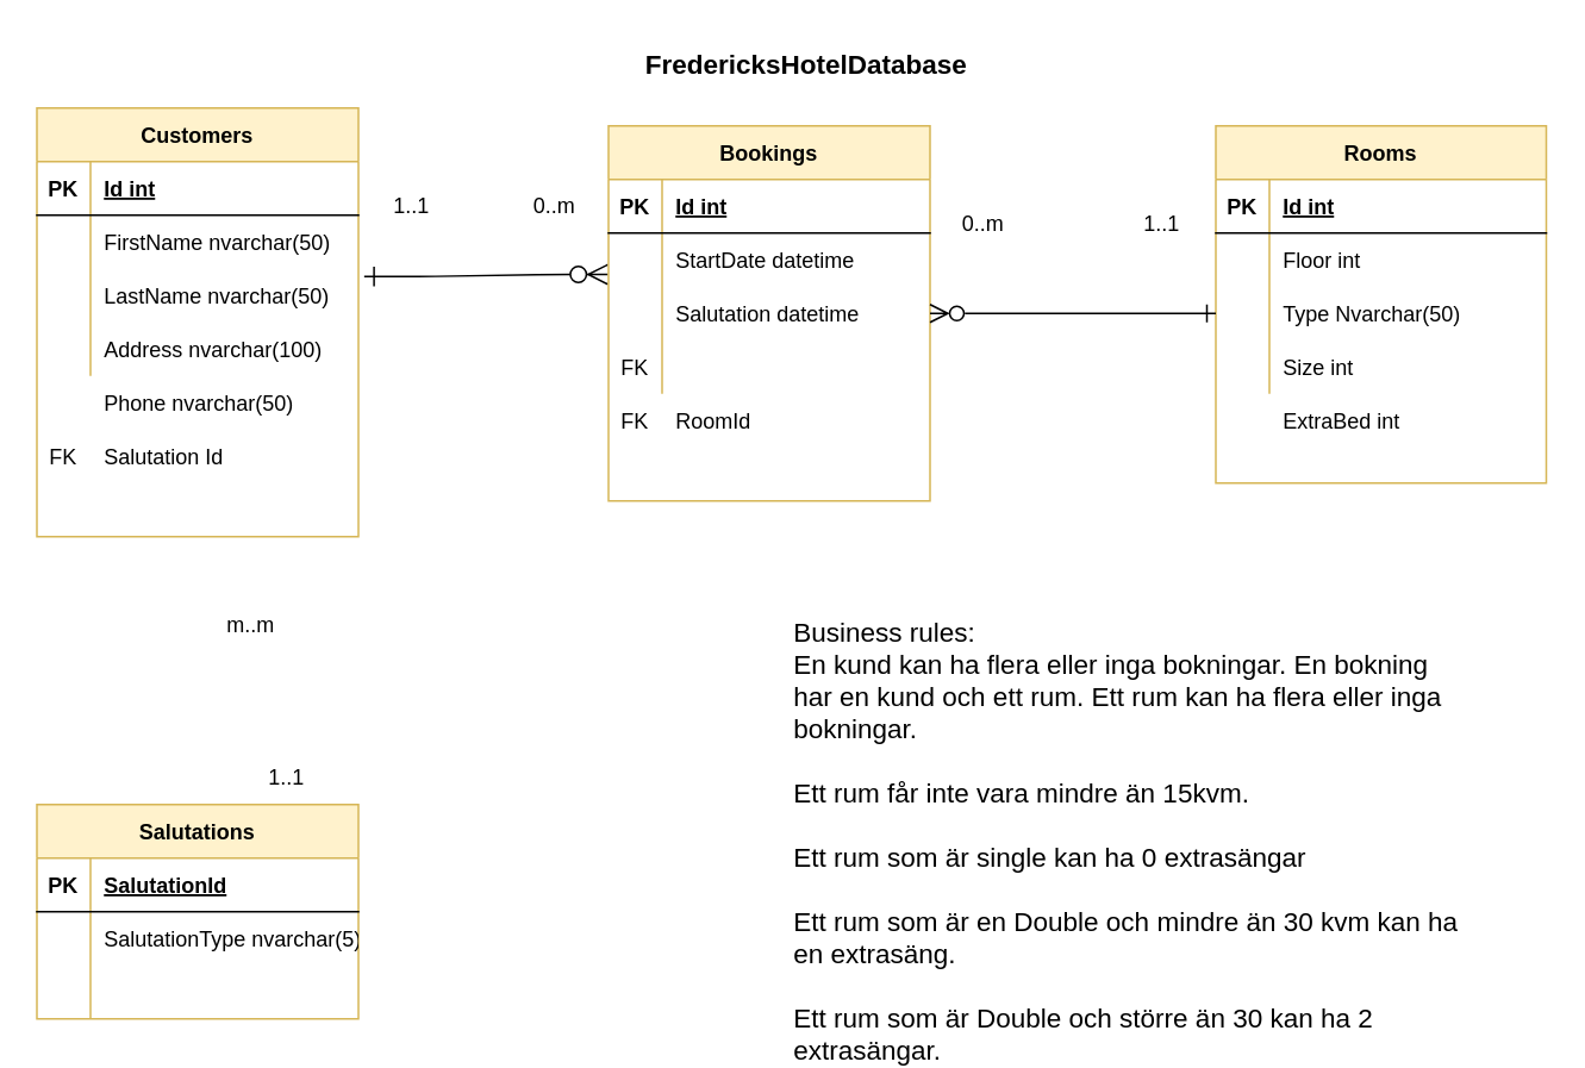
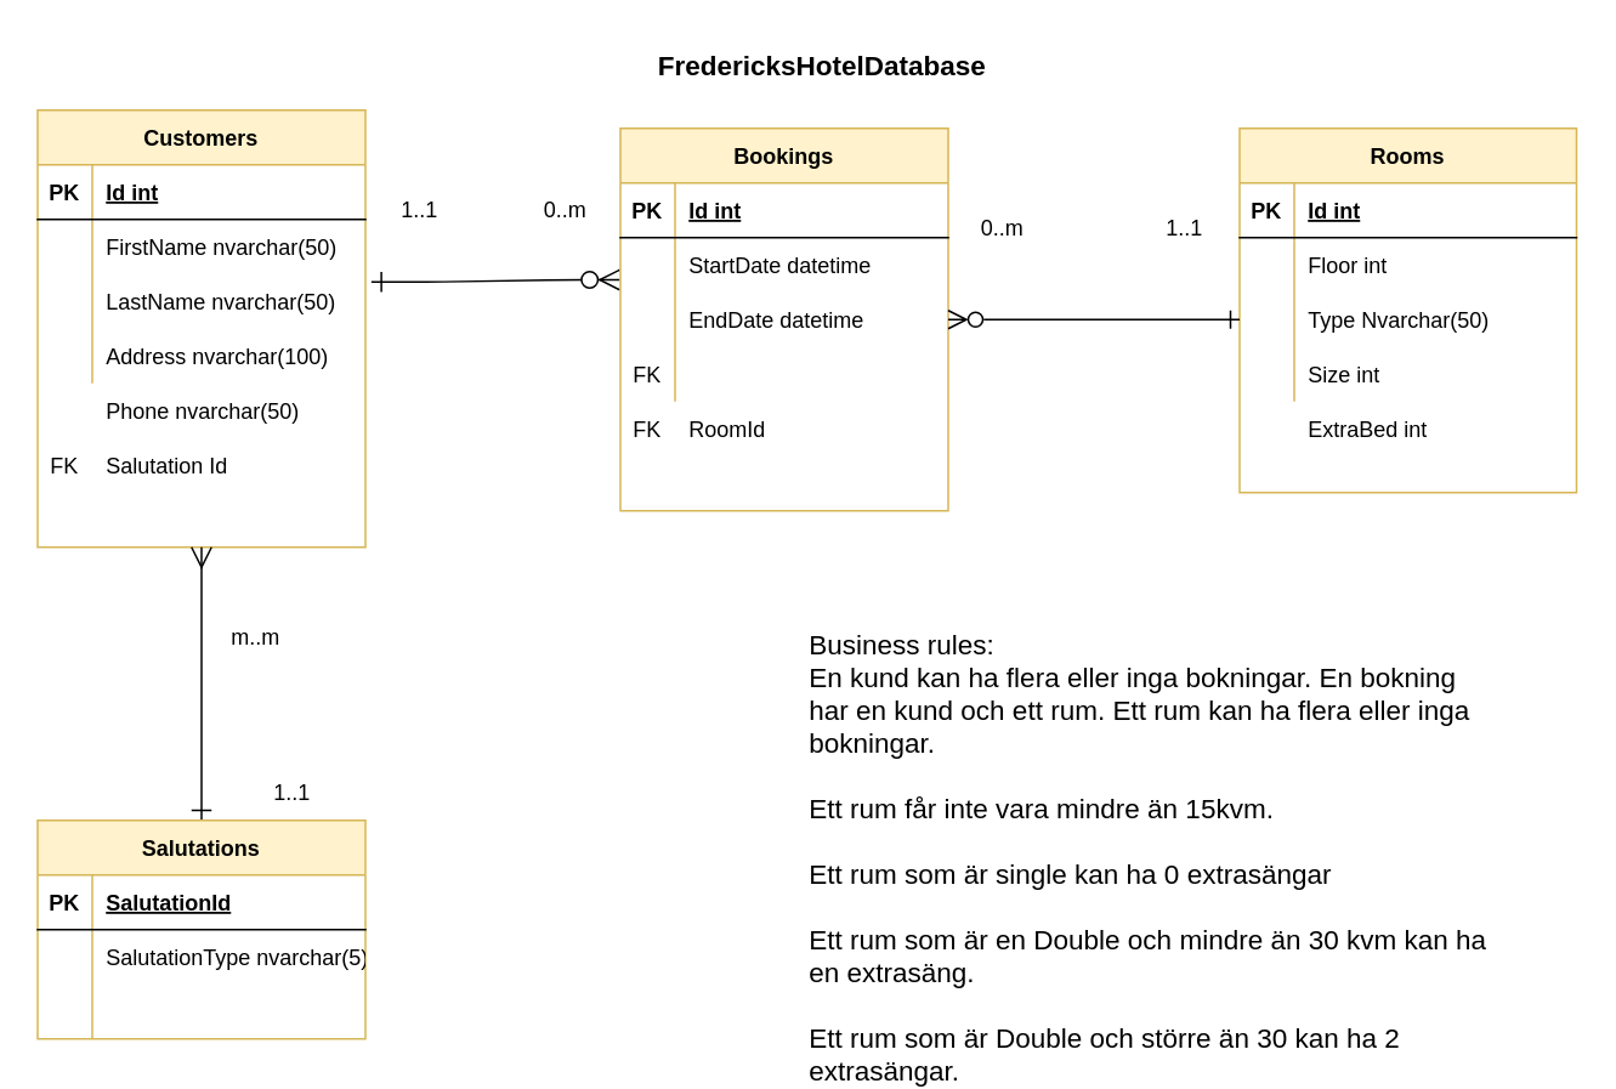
  <mxCell id="0" />
  <mxCell id="1" parent="0" />
  <mxCell id="2" value="" style="edgeStyle=entityRelationEdgeStyle;endArrow=ERzeroToMany;startArrow=ERone;endFill=1;startFill=0;exitX=1.018;exitY=0.147;exitDx=0;exitDy=0;exitPerimeter=0;entryX=-0.002;entryY=0.773;entryDx=0;entryDy=0;entryPerimeter=0;endSize=9;startSize=9;" parent="1" source="10" target="20" edge="1"><mxGeometry width="100" height="100" relative="1" as="geometry"><mxPoint x="240" y="160" as="sourcePoint" /><mxPoint x="320" y="60" as="targetPoint" /></mxGeometry></mxCell>
  <mxCell id="3" value="Customers" style="shape=table;startSize=30;container=1;collapsible=1;childLayout=tableLayout;fixedRows=1;rowLines=0;fontStyle=1;align=center;resizeLast=1;fillColor=#fff2cc;strokeColor=#d6b656;" parent="1" vertex="1"><mxGeometry x="20" y="60" width="180" height="240" as="geometry" /></mxCell>
  <mxCell id="4" value="" style="shape=tableRow;horizontal=0;startSize=0;swimlaneHead=0;swimlaneBody=0;fillColor=none;collapsible=0;dropTarget=0;points=[[0,0.5],[1,0.5]];portConstraint=eastwest;top=0;left=0;right=0;bottom=1;" parent="3" vertex="1"><mxGeometry y="30" width="180" height="30" as="geometry" /></mxCell>
  <mxCell id="5" value="PK" style="shape=partialRectangle;connectable=0;fillColor=none;top=0;left=0;bottom=0;right=0;fontStyle=1;overflow=hidden;" parent="4" vertex="1"><mxGeometry width="30" height="30" as="geometry"><mxRectangle width="30" height="30" as="alternateBounds" /></mxGeometry></mxCell>
  <mxCell id="6" value="Id int" style="shape=partialRectangle;connectable=0;fillColor=none;top=0;left=0;bottom=0;right=0;align=left;spacingLeft=6;fontStyle=5;overflow=hidden;" parent="4" vertex="1"><mxGeometry x="30" width="150" height="30" as="geometry"><mxRectangle width="150" height="30" as="alternateBounds" /></mxGeometry></mxCell>
  <mxCell id="7" value="" style="shape=tableRow;horizontal=0;startSize=0;swimlaneHead=0;swimlaneBody=0;fillColor=none;collapsible=0;dropTarget=0;points=[[0,0.5],[1,0.5]];portConstraint=eastwest;top=0;left=0;right=0;bottom=0;" parent="3" vertex="1"><mxGeometry y="60" width="180" height="30" as="geometry" /></mxCell>
  <mxCell id="8" value="" style="shape=partialRectangle;connectable=0;fillColor=none;top=0;left=0;bottom=0;right=0;editable=1;overflow=hidden;" parent="7" vertex="1"><mxGeometry width="30" height="30" as="geometry"><mxRectangle width="30" height="30" as="alternateBounds" /></mxGeometry></mxCell>
  <mxCell id="9" value="FirstName nvarchar(50)" style="shape=partialRectangle;connectable=0;fillColor=none;top=0;left=0;bottom=0;right=0;align=left;spacingLeft=6;overflow=hidden;" parent="7" vertex="1"><mxGeometry x="30" width="150" height="30" as="geometry"><mxRectangle width="150" height="30" as="alternateBounds" /></mxGeometry></mxCell>
  <mxCell id="10" value="" style="shape=tableRow;horizontal=0;startSize=0;swimlaneHead=0;swimlaneBody=0;fillColor=none;collapsible=0;dropTarget=0;points=[[0,0.5],[1,0.5]];portConstraint=eastwest;top=0;left=0;right=0;bottom=0;" parent="3" vertex="1"><mxGeometry y="90" width="180" height="30" as="geometry" /></mxCell>
  <mxCell id="11" value="" style="shape=partialRectangle;connectable=0;fillColor=none;top=0;left=0;bottom=0;right=0;editable=1;overflow=hidden;" parent="10" vertex="1"><mxGeometry width="30" height="30" as="geometry"><mxRectangle width="30" height="30" as="alternateBounds" /></mxGeometry></mxCell>
  <mxCell id="12" value="LastName nvarchar(50)" style="shape=partialRectangle;connectable=0;fillColor=none;top=0;left=0;bottom=0;right=0;align=left;spacingLeft=6;overflow=hidden;" parent="10" vertex="1"><mxGeometry x="30" width="150" height="30" as="geometry"><mxRectangle width="150" height="30" as="alternateBounds" /></mxGeometry></mxCell>
  <mxCell id="13" value="" style="shape=tableRow;horizontal=0;startSize=0;swimlaneHead=0;swimlaneBody=0;fillColor=none;collapsible=0;dropTarget=0;points=[[0,0.5],[1,0.5]];portConstraint=eastwest;top=0;left=0;right=0;bottom=0;" parent="3" vertex="1"><mxGeometry y="120" width="180" height="30" as="geometry" /></mxCell>
  <mxCell id="14" value="" style="shape=partialRectangle;connectable=0;fillColor=none;top=0;left=0;bottom=0;right=0;editable=1;overflow=hidden;" parent="13" vertex="1"><mxGeometry width="30" height="30" as="geometry"><mxRectangle width="30" height="30" as="alternateBounds" /></mxGeometry></mxCell>
  <mxCell id="15" value="Address nvarchar(100)" style="shape=partialRectangle;connectable=0;fillColor=none;top=0;left=0;bottom=0;right=0;align=left;spacingLeft=6;overflow=hidden;" parent="13" vertex="1"><mxGeometry x="30" width="150" height="30" as="geometry"><mxRectangle width="150" height="30" as="alternateBounds" /></mxGeometry></mxCell>
  <mxCell id="16" value="Bookings" style="shape=table;startSize=30;container=1;collapsible=1;childLayout=tableLayout;fixedRows=1;rowLines=0;fontStyle=1;align=center;resizeLast=1;fillColor=#fff2cc;strokeColor=#d6b656;" parent="1" vertex="1"><mxGeometry x="340" y="70" width="180" height="210" as="geometry" /></mxCell>
  <mxCell id="17" value="" style="shape=tableRow;horizontal=0;startSize=0;swimlaneHead=0;swimlaneBody=0;fillColor=none;collapsible=0;dropTarget=0;points=[[0,0.5],[1,0.5]];portConstraint=eastwest;top=0;left=0;right=0;bottom=1;" parent="16" vertex="1"><mxGeometry y="30" width="180" height="30" as="geometry" /></mxCell>
  <mxCell id="18" value="PK" style="shape=partialRectangle;connectable=0;fillColor=none;top=0;left=0;bottom=0;right=0;fontStyle=1;overflow=hidden;" parent="17" vertex="1"><mxGeometry width="30" height="30" as="geometry"><mxRectangle width="30" height="30" as="alternateBounds" /></mxGeometry></mxCell>
  <mxCell id="19" value="Id int" style="shape=partialRectangle;connectable=0;fillColor=none;top=0;left=0;bottom=0;right=0;align=left;spacingLeft=6;fontStyle=5;overflow=hidden;" parent="17" vertex="1"><mxGeometry x="30" width="150" height="30" as="geometry"><mxRectangle width="150" height="30" as="alternateBounds" /></mxGeometry></mxCell>
  <mxCell id="20" value="" style="shape=tableRow;horizontal=0;startSize=0;swimlaneHead=0;swimlaneBody=0;fillColor=none;collapsible=0;dropTarget=0;points=[[0,0.5],[1,0.5]];portConstraint=eastwest;top=0;left=0;right=0;bottom=0;" parent="16" vertex="1"><mxGeometry y="60" width="180" height="30" as="geometry" /></mxCell>
  <mxCell id="21" value="" style="shape=partialRectangle;connectable=0;fillColor=none;top=0;left=0;bottom=0;right=0;editable=1;overflow=hidden;" parent="20" vertex="1"><mxGeometry width="30" height="30" as="geometry"><mxRectangle width="30" height="30" as="alternateBounds" /></mxGeometry></mxCell>
  <mxCell id="22" value="StartDate datetime" style="shape=partialRectangle;connectable=0;fillColor=none;top=0;left=0;bottom=0;right=0;align=left;spacingLeft=6;overflow=hidden;" parent="20" vertex="1"><mxGeometry x="30" width="150" height="30" as="geometry"><mxRectangle width="150" height="30" as="alternateBounds" /></mxGeometry></mxCell>
  <mxCell id="23" value="" style="shape=tableRow;horizontal=0;startSize=0;swimlaneHead=0;swimlaneBody=0;fillColor=none;collapsible=0;dropTarget=0;points=[[0,0.5],[1,0.5]];portConstraint=eastwest;top=0;left=0;right=0;bottom=0;" parent="16" vertex="1"><mxGeometry y="90" width="180" height="30" as="geometry" /></mxCell>
  <mxCell id="24" value="" style="shape=partialRectangle;connectable=0;fillColor=none;top=0;left=0;bottom=0;right=0;editable=1;overflow=hidden;" parent="23" vertex="1"><mxGeometry width="30" height="30" as="geometry"><mxRectangle width="30" height="30" as="alternateBounds" /></mxGeometry></mxCell>
- <mxCell id="25" value="Salutation datetime" style="shape=partialRectangle;connectable=0;fillColor=none;top=0;left=0;bottom=0;right=0;align=left;spacingLeft=6;overflow=hidden;" parent="23" vertex="1"><mxGeometry x="30" width="150" height="30" as="geometry"><mxRectangle width="150" height="30" as="alternateBounds" /></mxGeometry></mxCell>
+ <mxCell id="25" value="EndDate datetime" style="shape=partialRectangle;connectable=0;fillColor=none;top=0;left=0;bottom=0;right=0;align=left;spacingLeft=6;overflow=hidden;" parent="23" vertex="1"><mxGeometry x="30" width="150" height="30" as="geometry"><mxRectangle width="150" height="30" as="alternateBounds" /></mxGeometry></mxCell>
  <mxCell id="26" value="" style="shape=tableRow;horizontal=0;startSize=0;swimlaneHead=0;swimlaneBody=0;fillColor=none;collapsible=0;dropTarget=0;points=[[0,0.5],[1,0.5]];portConstraint=eastwest;top=0;left=0;right=0;bottom=0;" parent="16" vertex="1"><mxGeometry y="120" width="180" height="30" as="geometry" /></mxCell>
  <mxCell id="27" value="" style="shape=partialRectangle;connectable=0;fillColor=none;top=0;left=0;bottom=0;right=0;editable=1;overflow=hidden;" parent="26" vertex="1"><mxGeometry width="30" height="30" as="geometry"><mxRectangle width="30" height="30" as="alternateBounds" /></mxGeometry></mxCell>
  <mxCell id="28" value="" style="shape=partialRectangle;connectable=0;fillColor=none;top=0;left=0;bottom=0;right=0;align=left;spacingLeft=6;overflow=hidden;" parent="26" vertex="1"><mxGeometry x="30" width="150" height="30" as="geometry"><mxRectangle width="150" height="30" as="alternateBounds" /></mxGeometry></mxCell>
  <mxCell id="29" value="Rooms" style="shape=table;startSize=30;container=1;collapsible=1;childLayout=tableLayout;fixedRows=1;rowLines=0;fontStyle=1;align=center;resizeLast=1;fillColor=#fff2cc;strokeColor=#d6b656;rounded=0;" parent="1" vertex="1"><mxGeometry x="680" y="70" width="185" height="200" as="geometry" /></mxCell>
  <mxCell id="30" value="" style="shape=tableRow;horizontal=0;startSize=0;swimlaneHead=0;swimlaneBody=0;fillColor=none;collapsible=0;dropTarget=0;points=[[0,0.5],[1,0.5]];portConstraint=eastwest;top=0;left=0;right=0;bottom=1;" parent="29" vertex="1"><mxGeometry y="30" width="185" height="30" as="geometry" /></mxCell>
  <mxCell id="31" value="PK" style="shape=partialRectangle;connectable=0;fillColor=none;top=0;left=0;bottom=0;right=0;fontStyle=1;overflow=hidden;" parent="30" vertex="1"><mxGeometry width="30" height="30" as="geometry"><mxRectangle width="30" height="30" as="alternateBounds" /></mxGeometry></mxCell>
  <mxCell id="32" value="Id int" style="shape=partialRectangle;connectable=0;fillColor=none;top=0;left=0;bottom=0;right=0;align=left;spacingLeft=6;fontStyle=5;overflow=hidden;" parent="30" vertex="1"><mxGeometry x="30" width="155" height="30" as="geometry"><mxRectangle width="155" height="30" as="alternateBounds" /></mxGeometry></mxCell>
  <mxCell id="33" value="" style="shape=tableRow;horizontal=0;startSize=0;swimlaneHead=0;swimlaneBody=0;fillColor=none;collapsible=0;dropTarget=0;points=[[0,0.5],[1,0.5]];portConstraint=eastwest;top=0;left=0;right=0;bottom=0;" parent="29" vertex="1"><mxGeometry y="60" width="185" height="30" as="geometry" /></mxCell>
  <mxCell id="34" value="" style="shape=partialRectangle;connectable=0;fillColor=none;top=0;left=0;bottom=0;right=0;editable=1;overflow=hidden;" parent="33" vertex="1"><mxGeometry width="30" height="30" as="geometry"><mxRectangle width="30" height="30" as="alternateBounds" /></mxGeometry></mxCell>
  <mxCell id="35" value="Floor int" style="shape=partialRectangle;connectable=0;fillColor=none;top=0;left=0;bottom=0;right=0;align=left;spacingLeft=6;overflow=hidden;" parent="33" vertex="1"><mxGeometry x="30" width="155" height="30" as="geometry"><mxRectangle width="155" height="30" as="alternateBounds" /></mxGeometry></mxCell>
  <mxCell id="36" value="" style="shape=tableRow;horizontal=0;startSize=0;swimlaneHead=0;swimlaneBody=0;fillColor=none;collapsible=0;dropTarget=0;points=[[0,0.5],[1,0.5]];portConstraint=eastwest;top=0;left=0;right=0;bottom=0;" parent="29" vertex="1"><mxGeometry y="90" width="185" height="30" as="geometry" /></mxCell>
  <mxCell id="37" value="" style="shape=partialRectangle;connectable=0;fillColor=none;top=0;left=0;bottom=0;right=0;editable=1;overflow=hidden;" parent="36" vertex="1"><mxGeometry width="30" height="30" as="geometry"><mxRectangle width="30" height="30" as="alternateBounds" /></mxGeometry></mxCell>
  <mxCell id="38" value="Type Nvarchar(50)" style="shape=partialRectangle;connectable=0;fillColor=none;top=0;left=0;bottom=0;right=0;align=left;spacingLeft=6;overflow=hidden;" parent="36" vertex="1"><mxGeometry x="30" width="155" height="30" as="geometry"><mxRectangle width="155" height="30" as="alternateBounds" /></mxGeometry></mxCell>
  <mxCell id="39" value="" style="shape=tableRow;horizontal=0;startSize=0;swimlaneHead=0;swimlaneBody=0;fillColor=none;collapsible=0;dropTarget=0;points=[[0,0.5],[1,0.5]];portConstraint=eastwest;top=0;left=0;right=0;bottom=0;" parent="29" vertex="1"><mxGeometry y="120" width="185" height="30" as="geometry" /></mxCell>
  <mxCell id="40" value="" style="shape=partialRectangle;connectable=0;fillColor=none;top=0;left=0;bottom=0;right=0;editable=1;overflow=hidden;" parent="39" vertex="1"><mxGeometry width="30" height="30" as="geometry"><mxRectangle width="30" height="30" as="alternateBounds" /></mxGeometry></mxCell>
  <mxCell id="41" value="Size int" style="shape=partialRectangle;connectable=0;fillColor=none;top=0;left=0;bottom=0;right=0;align=left;spacingLeft=6;overflow=hidden;" parent="39" vertex="1"><mxGeometry x="30" width="155" height="30" as="geometry"><mxRectangle width="155" height="30" as="alternateBounds" /></mxGeometry></mxCell>
  <mxCell id="42" value="" style="edgeStyle=entityRelationEdgeStyle;endArrow=ERzeroToMany;startArrow=ERone;endFill=0;startFill=0;endSize=8;startSize=8;entryX=1;entryY=0.5;entryDx=0;entryDy=0;" parent="1" source="36" target="23" edge="1"><mxGeometry width="100" height="100" relative="1" as="geometry"><mxPoint x="580" y="350" as="sourcePoint" /><mxPoint x="560" y="160" as="targetPoint" /></mxGeometry></mxCell>
  <mxCell id="43" value="Phone nvarchar(50)" style="shape=partialRectangle;connectable=0;fillColor=none;top=0;left=0;bottom=0;right=0;align=left;spacingLeft=6;overflow=hidden;" parent="1" vertex="1"><mxGeometry x="50" y="210" width="150" height="30" as="geometry"><mxRectangle width="150" height="30" as="alternateBounds" /></mxGeometry></mxCell>
  <mxCell id="44" value="Salutation Id" style="shape=partialRectangle;connectable=0;fillColor=none;top=0;left=0;bottom=0;right=0;align=left;spacingLeft=6;overflow=hidden;" parent="1" vertex="1"><mxGeometry x="50" y="240" width="150" height="30" as="geometry"><mxRectangle width="150" height="30" as="alternateBounds" /></mxGeometry></mxCell>
  <mxCell id="45" value="FK" style="shape=partialRectangle;connectable=0;fillColor=none;top=0;left=0;bottom=0;right=0;editable=1;overflow=hidden;" parent="1" vertex="1"><mxGeometry x="340" y="190" width="30" height="30" as="geometry"><mxRectangle width="30" height="30" as="alternateBounds" /></mxGeometry></mxCell>
  <mxCell id="46" value="RoomId" style="shape=partialRectangle;connectable=0;fillColor=none;top=0;left=0;bottom=0;right=0;align=left;spacingLeft=6;overflow=hidden;" parent="1" vertex="1"><mxGeometry x="370" y="220" width="150" height="30" as="geometry"><mxRectangle width="150" height="30" as="alternateBounds" /></mxGeometry></mxCell>
  <mxCell id="47" value="FK" style="shape=partialRectangle;connectable=0;fillColor=none;top=0;left=0;bottom=0;right=0;editable=1;overflow=hidden;" parent="1" vertex="1"><mxGeometry x="340" y="220" width="30" height="30" as="geometry"><mxRectangle width="30" height="30" as="alternateBounds" /></mxGeometry></mxCell>
  <mxCell id="48" value="" style="shape=partialRectangle;connectable=0;fillColor=none;top=0;left=0;bottom=0;right=0;editable=1;overflow=hidden;" parent="1" vertex="1"><mxGeometry x="340" y="250" width="30" height="30" as="geometry"><mxRectangle width="30" height="30" as="alternateBounds" /></mxGeometry></mxCell>
  <mxCell id="49" value="" style="shape=partialRectangle;connectable=0;fillColor=none;top=0;left=0;bottom=0;right=0;align=left;spacingLeft=6;overflow=hidden;" parent="1" vertex="1"><mxGeometry x="370" y="250" width="150" height="30" as="geometry"><mxRectangle width="150" height="30" as="alternateBounds" /></mxGeometry></mxCell>
+ <mxCell id="50" style="edgeStyle=orthogonalEdgeStyle;rounded=0;orthogonalLoop=1;jettySize=auto;html=1;entryX=0.5;entryY=1;entryDx=0;entryDy=0;startArrow=ERone;startFill=0;endArrow=ERmany;endFill=0;startSize=9;endSize=9;" parent="1" source="51" target="3" edge="1"><mxGeometry relative="1" as="geometry" /></mxCell>
  <mxCell id="51" value="Salutations" style="shape=table;startSize=30;container=1;collapsible=1;childLayout=tableLayout;fixedRows=1;rowLines=0;fontStyle=1;align=center;resizeLast=1;fillColor=#fff2cc;strokeColor=#d6b656;" parent="1" vertex="1"><mxGeometry x="20" y="450" width="180" height="120" as="geometry" /></mxCell>
  <mxCell id="52" value="" style="shape=tableRow;horizontal=0;startSize=0;swimlaneHead=0;swimlaneBody=0;fillColor=none;collapsible=0;dropTarget=0;points=[[0,0.5],[1,0.5]];portConstraint=eastwest;top=0;left=0;right=0;bottom=1;" parent="51" vertex="1"><mxGeometry y="30" width="180" height="30" as="geometry" /></mxCell>
  <mxCell id="53" value="PK" style="shape=partialRectangle;connectable=0;fillColor=none;top=0;left=0;bottom=0;right=0;fontStyle=1;overflow=hidden;" parent="52" vertex="1"><mxGeometry width="30" height="30" as="geometry"><mxRectangle width="30" height="30" as="alternateBounds" /></mxGeometry></mxCell>
  <mxCell id="54" value="SalutationId" style="shape=partialRectangle;connectable=0;fillColor=none;top=0;left=0;bottom=0;right=0;align=left;spacingLeft=6;fontStyle=5;overflow=hidden;" parent="52" vertex="1"><mxGeometry x="30" width="150" height="30" as="geometry"><mxRectangle width="150" height="30" as="alternateBounds" /></mxGeometry></mxCell>
  <mxCell id="55" value="" style="shape=tableRow;horizontal=0;startSize=0;swimlaneHead=0;swimlaneBody=0;fillColor=none;collapsible=0;dropTarget=0;points=[[0,0.5],[1,0.5]];portConstraint=eastwest;top=0;left=0;right=0;bottom=0;" parent="51" vertex="1"><mxGeometry y="60" width="180" height="30" as="geometry" /></mxCell>
  <mxCell id="56" value="" style="shape=partialRectangle;connectable=0;fillColor=none;top=0;left=0;bottom=0;right=0;editable=1;overflow=hidden;" parent="55" vertex="1"><mxGeometry width="30" height="30" as="geometry"><mxRectangle width="30" height="30" as="alternateBounds" /></mxGeometry></mxCell>
  <mxCell id="57" value="SalutationType nvarchar(5)" style="shape=partialRectangle;connectable=0;fillColor=none;top=0;left=0;bottom=0;right=0;align=left;spacingLeft=6;overflow=hidden;" parent="55" vertex="1"><mxGeometry x="30" width="150" height="30" as="geometry"><mxRectangle width="150" height="30" as="alternateBounds" /></mxGeometry></mxCell>
  <mxCell id="58" value="" style="shape=tableRow;horizontal=0;startSize=0;swimlaneHead=0;swimlaneBody=0;fillColor=none;collapsible=0;dropTarget=0;points=[[0,0.5],[1,0.5]];portConstraint=eastwest;top=0;left=0;right=0;bottom=0;" parent="51" vertex="1"><mxGeometry y="90" width="180" height="30" as="geometry" /></mxCell>
  <mxCell id="59" value="" style="shape=partialRectangle;connectable=0;fillColor=none;top=0;left=0;bottom=0;right=0;editable=1;overflow=hidden;" parent="58" vertex="1"><mxGeometry width="30" height="30" as="geometry"><mxRectangle width="30" height="30" as="alternateBounds" /></mxGeometry></mxCell>
  <mxCell id="60" value="" style="shape=partialRectangle;connectable=0;fillColor=none;top=0;left=0;bottom=0;right=0;align=left;spacingLeft=6;overflow=hidden;" parent="58" vertex="1"><mxGeometry x="30" width="150" height="30" as="geometry"><mxRectangle width="150" height="30" as="alternateBounds" /></mxGeometry></mxCell>
  <mxCell id="61" value="FK" style="shape=partialRectangle;connectable=0;fillColor=none;top=0;left=0;bottom=0;right=0;editable=1;overflow=hidden;" parent="1" vertex="1"><mxGeometry x="20" y="240" width="30" height="30" as="geometry"><mxRectangle width="30" height="30" as="alternateBounds" /></mxGeometry></mxCell>
  <mxCell id="62" value="0..m" style="text;html=1;strokeColor=none;fillColor=none;align=center;verticalAlign=middle;whiteSpace=wrap;rounded=0;" parent="1" vertex="1"><mxGeometry x="280" y="100" width="60" height="30" as="geometry" /></mxCell>
  <mxCell id="63" value="1..1" style="text;html=1;strokeColor=none;fillColor=none;align=center;verticalAlign=middle;whiteSpace=wrap;rounded=0;" parent="1" vertex="1"><mxGeometry x="200" y="100" width="60" height="30" as="geometry" /></mxCell>
  <mxCell id="64" value="1..1" style="text;html=1;strokeColor=none;fillColor=none;align=center;verticalAlign=middle;whiteSpace=wrap;rounded=0;" parent="1" vertex="1"><mxGeometry x="620" y="110" width="60" height="30" as="geometry" /></mxCell>
  <mxCell id="65" value="0..m" style="text;html=1;strokeColor=none;fillColor=none;align=center;verticalAlign=middle;whiteSpace=wrap;rounded=0;" parent="1" vertex="1"><mxGeometry x="520" y="110" width="60" height="30" as="geometry" /></mxCell>
  <mxCell id="66" value="1..1" style="text;html=1;strokeColor=none;fillColor=none;align=center;verticalAlign=middle;whiteSpace=wrap;rounded=0;" parent="1" vertex="1"><mxGeometry x="130" y="420" width="60" height="30" as="geometry" /></mxCell>
  <mxCell id="67" value="m..m" style="text;html=1;strokeColor=none;fillColor=none;align=center;verticalAlign=middle;whiteSpace=wrap;rounded=0;" parent="1" vertex="1"><mxGeometry x="110" y="335" width="60" height="30" as="geometry" /></mxCell>
  <mxCell id="68" value="ExtraBed int" style="shape=partialRectangle;connectable=0;fillColor=none;top=0;left=0;bottom=0;right=0;align=left;spacingLeft=6;overflow=hidden;" parent="1" vertex="1"><mxGeometry x="710" y="220" width="155" height="30" as="geometry"><mxRectangle width="155" height="30" as="alternateBounds" /></mxGeometry></mxCell>
  <mxCell id="69" value="Business rules:&lt;br style=&quot;font-size: 15px;&quot;&gt;En kund kan ha flera eller inga bokningar. En bokning har en kund och ett rum. Ett rum kan ha flera eller inga bokningar.&lt;br style=&quot;font-size: 15px;&quot;&gt;&lt;br style=&quot;font-size: 15px;&quot;&gt;Ett rum får inte vara mindre än 15kvm.&lt;br style=&quot;font-size: 15px;&quot;&gt;&lt;br style=&quot;font-size: 15px;&quot;&gt;Ett rum som är single kan ha 0 extrasängar&lt;br style=&quot;font-size: 15px;&quot;&gt;&lt;br style=&quot;font-size: 15px;&quot;&gt;Ett rum som är en Double och mindre än 30 kvm kan ha en extrasäng.&lt;br style=&quot;font-size: 15px;&quot;&gt;&lt;br style=&quot;font-size: 15px;&quot;&gt;Ett rum som är Double och större än 30 kan ha 2 extrasängar.&amp;nbsp;&amp;nbsp;" style="text;html=1;strokeColor=none;fillColor=none;align=left;verticalAlign=middle;whiteSpace=wrap;rounded=0;fontSize=15;" parent="1" vertex="1"><mxGeometry x="442" y="400" width="375" height="140" as="geometry" /></mxCell>
  <mxCell id="70" value="FredericksHotelDatabase" style="text;html=1;strokeColor=none;fillColor=none;align=center;verticalAlign=middle;whiteSpace=wrap;rounded=0;fontSize=15;fontStyle=1" parent="1" vertex="1"><mxGeometry x="420.5" y="20" width="60" height="30" as="geometry" /></mxCell>
